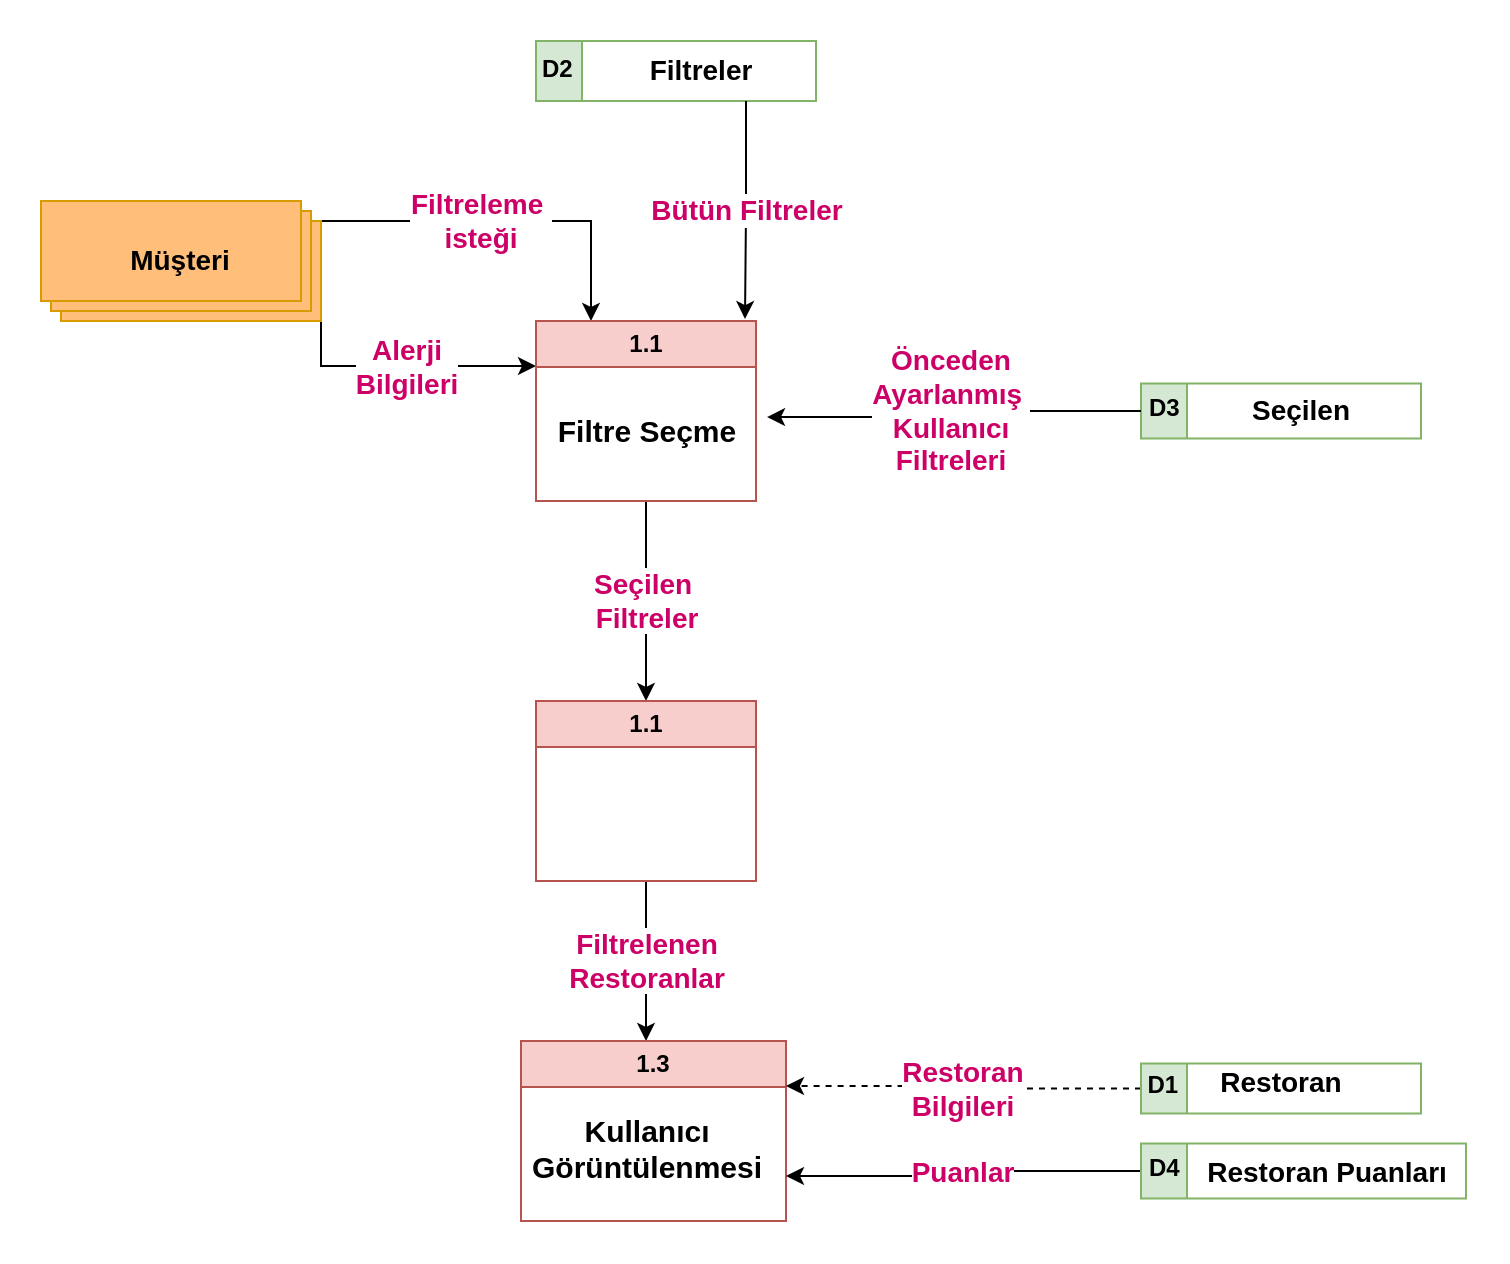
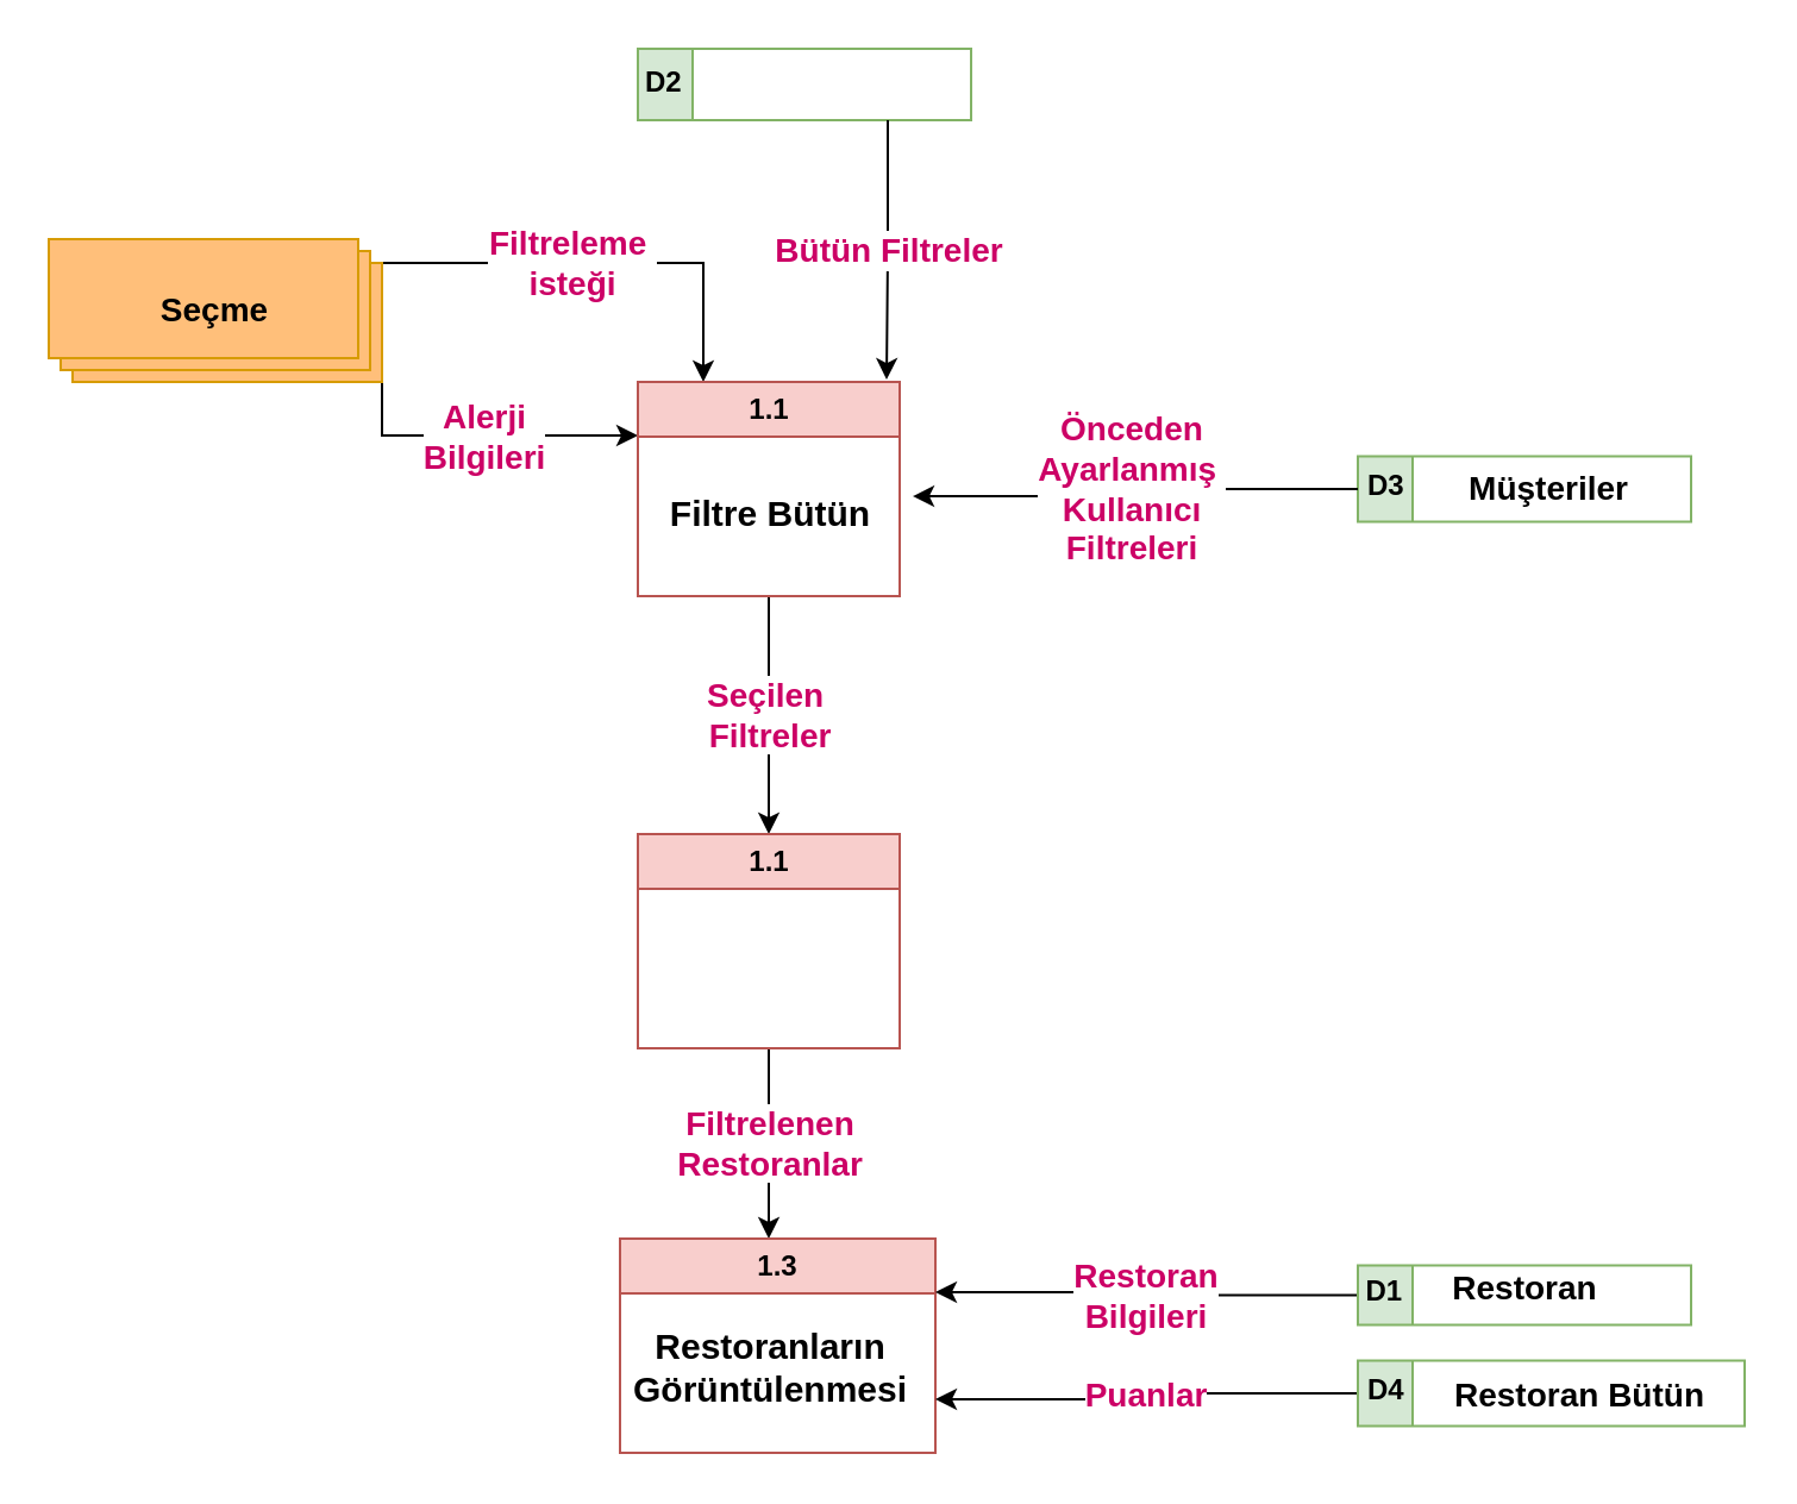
  <mxCell id="0" />
  <mxCell id="1" parent="0" />
  <mxCell id="2" value="&lt;b&gt;&lt;font color=&quot;#cc0066&quot; style=&quot;font-size: 14px;&quot;&gt;Filtreleme&amp;nbsp;&lt;/font&gt;&lt;/b&gt;&lt;div&gt;&lt;b&gt;&lt;font color=&quot;#cc0066&quot; style=&quot;font-size: 14px;&quot;&gt;isteği&lt;/font&gt;&lt;/b&gt;&lt;/div&gt;" style="edgeStyle=orthogonalEdgeStyle;rounded=0;orthogonalLoop=1;jettySize=auto;html=1;exitX=0;exitY=0;exitDx=140;exitDy=10;exitPerimeter=0;entryX=0.25;entryY=0;entryDx=0;entryDy=0;" edge="1" parent="1" source="4" target="6"><mxGeometry x="-0.135" relative="1" as="geometry"><mxPoint as="offset" /></mxGeometry></mxCell>
  <mxCell id="3" value="&lt;b style=&quot;font-size: 14px;&quot;&gt;&lt;font color=&quot;#cc0066&quot; style=&quot;font-size: 14px;&quot;&gt;Alerji&lt;/font&gt;&lt;/b&gt;&lt;div style=&quot;font-size: 14px;&quot;&gt;&lt;b style=&quot;&quot;&gt;&lt;font color=&quot;#cc0066&quot; style=&quot;font-size: 14px;&quot;&gt;Bilgileri&lt;/font&gt;&lt;/b&gt;&lt;/div&gt;" style="edgeStyle=orthogonalEdgeStyle;rounded=0;orthogonalLoop=1;jettySize=auto;html=1;exitX=0;exitY=0;exitDx=140;exitDy=60;exitPerimeter=0;entryX=0;entryY=0.25;entryDx=0;entryDy=0;" edge="1" parent="1" source="4" target="6"><mxGeometry relative="1" as="geometry" /></mxCell>
- <mxCell id="4" value="&lt;span style=&quot;font-size: 14px;&quot;&gt;&lt;b&gt;Müşteri&lt;/b&gt;&lt;/span&gt;" style="verticalLabelPosition=middle;verticalAlign=middle;html=1;shape=mxgraph.basic.layered_rect;dx=10;outlineConnect=0;whiteSpace=wrap;fillColor=#ffbf7a;strokeColor=#d79b00;labelPosition=center;align=center;" vertex="1" parent="1"><mxGeometry x="20" y="100" width="140" height="60" as="geometry" /></mxCell>
+ <mxCell id="4" value="&lt;span style=&quot;font-size: 14px;&quot;&gt;&lt;b&gt;Seçme&lt;/b&gt;&lt;/span&gt;" style="verticalLabelPosition=middle;verticalAlign=middle;html=1;shape=mxgraph.basic.layered_rect;dx=10;outlineConnect=0;whiteSpace=wrap;fillColor=#ffbf7a;strokeColor=#d79b00;labelPosition=center;align=center;" vertex="1" parent="1"><mxGeometry x="20" y="100" width="140" height="60" as="geometry" /></mxCell>
  <mxCell id="5" value="&lt;b style=&quot;font-size: 14px;&quot;&gt;&lt;font color=&quot;#cc0066&quot; style=&quot;font-size: 14px;&quot;&gt;Seçilen&amp;nbsp;&lt;/font&gt;&lt;/b&gt;&lt;div style=&quot;font-size: 14px;&quot;&gt;&lt;b style=&quot;&quot;&gt;&lt;font color=&quot;#cc0066&quot; style=&quot;font-size: 14px;&quot;&gt;Filtreler&lt;/font&gt;&lt;/b&gt;&lt;/div&gt;" style="edgeStyle=orthogonalEdgeStyle;rounded=0;orthogonalLoop=1;jettySize=auto;html=1;exitX=0.5;exitY=1;exitDx=0;exitDy=0;entryX=0.5;entryY=0;entryDx=0;entryDy=0;" edge="1" parent="1" source="6" target="9"><mxGeometry relative="1" as="geometry"><mxPoint as="offset" /></mxGeometry></mxCell>
  <mxCell id="6" value="1.1" style="swimlane;whiteSpace=wrap;html=1;fillColor=#f8cecc;strokeColor=#b85450;" vertex="1" parent="1"><mxGeometry x="267.5" y="160" width="110" height="90" as="geometry" /></mxCell>
- <mxCell id="7" value="&lt;b&gt;&lt;font style=&quot;font-size: 15px;&quot;&gt;Filtre Seçme&lt;/font&gt;&lt;/b&gt;" style="text;html=1;align=center;verticalAlign=middle;resizable=0;points=[];autosize=1;strokeColor=none;fillColor=none;" vertex="1" parent="6"><mxGeometry y="40" width="110" height="30" as="geometry" /></mxCell>
+ <mxCell id="7" value="&lt;b&gt;&lt;font style=&quot;font-size: 15px;&quot;&gt;Filtre Bütün&lt;/font&gt;&lt;/b&gt;" style="text;html=1;align=center;verticalAlign=middle;resizable=0;points=[];autosize=1;strokeColor=none;fillColor=none;" vertex="1" parent="6"><mxGeometry y="40" width="110" height="30" as="geometry" /></mxCell>
  <mxCell id="8" value="&lt;b style=&quot;font-size: 14px;&quot;&gt;&lt;font color=&quot;#cc0066&quot; style=&quot;font-size: 14px;&quot;&gt;Filtrelenen&lt;/font&gt;&lt;/b&gt;&lt;div style=&quot;font-size: 14px;&quot;&gt;&lt;b style=&quot;&quot;&gt;&lt;font color=&quot;#cc0066&quot; style=&quot;font-size: 14px;&quot;&gt;Restoranlar&lt;/font&gt;&lt;/b&gt;&lt;/div&gt;" style="edgeStyle=orthogonalEdgeStyle;rounded=0;orthogonalLoop=1;jettySize=auto;html=1;exitX=0.5;exitY=1;exitDx=0;exitDy=0;" edge="1" parent="1" source="9" target="10"><mxGeometry relative="1" as="geometry"><Array as="points"><mxPoint x="323" y="500" /><mxPoint x="323" y="500" /></Array></mxGeometry></mxCell>
  <mxCell id="9" value="1.1" style="swimlane;whiteSpace=wrap;html=1;fillColor=#f8cecc;strokeColor=#b85450;" vertex="1" parent="1"><mxGeometry x="267.5" y="350" width="110" height="90" as="geometry" /></mxCell>
  <mxCell id="10" value="1.3" style="swimlane;whiteSpace=wrap;html=1;fillColor=#f8cecc;strokeColor=#b85450;" vertex="1" parent="1"><mxGeometry x="260" y="520" width="132.5" height="90" as="geometry" /></mxCell>
- <mxCell id="11" value="&lt;span style=&quot;font-size: 15px;&quot;&gt;&lt;b&gt;Kullanıcı&lt;/b&gt;&lt;/span&gt;&lt;div&gt;&lt;span style=&quot;font-size: 15px;&quot;&gt;&lt;b&gt;Görüntülenmesi&lt;/b&gt;&lt;/span&gt;&lt;/div&gt;" style="text;html=1;align=center;verticalAlign=middle;resizable=0;points=[];autosize=1;strokeColor=none;fillColor=none;" vertex="1" parent="10"><mxGeometry x="-7.5" y="28.75" width="140" height="50" as="geometry" /></mxCell>
+ <mxCell id="11" value="&lt;span style=&quot;font-size: 15px;&quot;&gt;&lt;b&gt;Restoranların&lt;/b&gt;&lt;/span&gt;&lt;div&gt;&lt;span style=&quot;font-size: 15px;&quot;&gt;&lt;b&gt;Görüntülenmesi&lt;/b&gt;&lt;/span&gt;&lt;/div&gt;" style="text;html=1;align=center;verticalAlign=middle;resizable=0;points=[];autosize=1;strokeColor=none;fillColor=none;" vertex="1" parent="10"><mxGeometry x="-7.5" y="28.75" width="140" height="50" as="geometry" /></mxCell>
  <mxCell id="12" value="D2" style="swimlane;horizontal=0;whiteSpace=wrap;html=1;startSize=23;textDirection=vertical-lr;fillColor=#d5e8d4;strokeColor=#82b366;" vertex="1" parent="1"><mxGeometry x="267.5" y="20" width="140" height="30" as="geometry" /></mxCell>
- <mxCell id="13" value="&lt;b&gt;&lt;font style=&quot;font-size: 14px;&quot;&gt;Filtreler&lt;/font&gt;&lt;/b&gt;" style="text;html=1;align=center;verticalAlign=middle;resizable=0;points=[];autosize=1;strokeColor=none;fillColor=none;" vertex="1" parent="12"><mxGeometry x="47.5" width="70" height="30" as="geometry" /></mxCell>
  <mxCell id="14" value="D3" style="swimlane;horizontal=0;whiteSpace=wrap;html=1;startSize=23;textDirection=vertical-lr;fillColor=#d5e8d4;strokeColor=#82b366;" vertex="1" parent="1"><mxGeometry x="570" y="191.25" width="140" height="27.5" as="geometry" /></mxCell>
- <mxCell id="15" value="&lt;b style=&quot;font-size: 14px;&quot;&gt;&lt;font color=&quot;#cc0066&quot; style=&quot;font-size: 14px;&quot;&gt;Restoran&lt;/font&gt;&lt;/b&gt;&lt;div style=&quot;font-size: 14px;&quot;&gt;&lt;b style=&quot;&quot;&gt;&lt;font color=&quot;#cc0066&quot; style=&quot;font-size: 14px;&quot;&gt;Bilgileri&lt;/font&gt;&lt;/b&gt;&lt;/div&gt;" style="edgeStyle=orthogonalEdgeStyle;rounded=0;orthogonalLoop=1;jettySize=auto;html=1;exitX=0;exitY=0.5;exitDx=0;exitDy=0;entryX=1;entryY=0.25;entryDx=0;entryDy=0;dashed=1;" edge="1" parent="1" source="16" target="10"><mxGeometry relative="1" as="geometry" /></mxCell>
+ <mxCell id="15" value="&lt;b style=&quot;font-size: 14px;&quot;&gt;&lt;font color=&quot;#cc0066&quot; style=&quot;font-size: 14px;&quot;&gt;Restoran&lt;/font&gt;&lt;/b&gt;&lt;div style=&quot;font-size: 14px;&quot;&gt;&lt;b style=&quot;&quot;&gt;&lt;font color=&quot;#cc0066&quot; style=&quot;font-size: 14px;&quot;&gt;Bilgileri&lt;/font&gt;&lt;/b&gt;&lt;/div&gt;" style="edgeStyle=orthogonalEdgeStyle;rounded=0;orthogonalLoop=1;jettySize=auto;html=1;exitX=0;exitY=0.5;exitDx=0;exitDy=0;entryX=1;entryY=0.25;entryDx=0;entryDy=0;" edge="1" parent="1" source="16" target="10"><mxGeometry relative="1" as="geometry" /></mxCell>
  <mxCell id="16" value="D1" style="swimlane;horizontal=0;whiteSpace=wrap;html=1;startSize=23;textDirection=vertical-lr;fillColor=#d5e8d4;strokeColor=#82b366;" vertex="1" parent="1"><mxGeometry x="570" y="531.25" width="140" height="25" as="geometry" /></mxCell>
  <mxCell id="17" value="&lt;b&gt;&lt;font style=&quot;font-size: 14px;&quot;&gt;Restoran&lt;/font&gt;&lt;/b&gt;" style="text;html=1;align=center;verticalAlign=middle;resizable=0;points=[];autosize=1;strokeColor=none;fillColor=none;" vertex="1" parent="16"><mxGeometry x="30" y="-5" width="80" height="30" as="geometry" /></mxCell>
  <mxCell id="18" value="&lt;b&gt;&lt;font color=&quot;#cc0066&quot; style=&quot;font-size: 14px;&quot;&gt;Puanlar&lt;/font&gt;&lt;/b&gt;" style="edgeStyle=orthogonalEdgeStyle;rounded=0;orthogonalLoop=1;jettySize=auto;html=1;exitX=0;exitY=0.5;exitDx=0;exitDy=0;entryX=1;entryY=0.75;entryDx=0;entryDy=0;" edge="1" parent="1" source="19" target="10"><mxGeometry relative="1" as="geometry" /></mxCell>
  <mxCell id="19" value="D4" style="swimlane;horizontal=0;whiteSpace=wrap;html=1;startSize=23;textDirection=vertical-lr;fillColor=#d5e8d4;strokeColor=#82b366;" vertex="1" parent="1"><mxGeometry x="570" y="571.25" width="162.5" height="27.5" as="geometry" /></mxCell>
- <mxCell id="20" value="&lt;b&gt;&lt;font style=&quot;font-size: 14px;&quot;&gt;Restoran Puanları&lt;/font&gt;&lt;/b&gt;" style="text;html=1;align=center;verticalAlign=middle;resizable=0;points=[];autosize=1;strokeColor=none;fillColor=none;" vertex="1" parent="19"><mxGeometry x="22.5" width="140" height="30" as="geometry" /></mxCell>
+ <mxCell id="20" value="&lt;b&gt;&lt;font style=&quot;font-size: 14px;&quot;&gt;Restoran Bütün&lt;/font&gt;&lt;/b&gt;" style="text;html=1;align=center;verticalAlign=middle;resizable=0;points=[];autosize=1;strokeColor=none;fillColor=none;" vertex="1" parent="19"><mxGeometry x="22.5" width="140" height="30" as="geometry" /></mxCell>
  <mxCell id="21" value="&lt;b&gt;&lt;font color=&quot;#cc0066&quot; style=&quot;font-size: 14px;&quot;&gt;Bütün Filtreler&lt;/font&gt;&lt;/b&gt;" style="edgeStyle=orthogonalEdgeStyle;rounded=0;orthogonalLoop=1;jettySize=auto;html=1;exitX=0.75;exitY=1;exitDx=0;exitDy=0;entryX=0.95;entryY=-0.011;entryDx=0;entryDy=0;entryPerimeter=0;" edge="1" parent="1" source="12" target="6"><mxGeometry relative="1" as="geometry" /></mxCell>
  <mxCell id="22" value="&lt;b style=&quot;font-size: 14px;&quot;&gt;&lt;font color=&quot;#cc0066&quot; style=&quot;font-size: 14px;&quot;&gt;Önceden&lt;/font&gt;&lt;/b&gt;&lt;div style=&quot;font-size: 14px;&quot;&gt;&lt;b&gt;&lt;font color=&quot;#cc0066&quot; style=&quot;font-size: 14px;&quot;&gt;Ayarlanmış&amp;nbsp;&lt;/font&gt;&lt;/b&gt;&lt;/div&gt;&lt;div style=&quot;font-size: 14px;&quot;&gt;&lt;b&gt;&lt;font color=&quot;#cc0066&quot; style=&quot;font-size: 14px;&quot;&gt;Kullanıcı&lt;/font&gt;&lt;/b&gt;&lt;/div&gt;&lt;div style=&quot;font-size: 14px;&quot;&gt;&lt;b style=&quot;&quot;&gt;&lt;font color=&quot;#cc0066&quot; style=&quot;font-size: 14px;&quot;&gt;Filtreleri&lt;/font&gt;&lt;/b&gt;&lt;/div&gt;" style="edgeStyle=orthogonalEdgeStyle;rounded=0;orthogonalLoop=1;jettySize=auto;html=1;exitX=0;exitY=0.5;exitDx=0;exitDy=0;entryX=1.05;entryY=0.267;entryDx=0;entryDy=0;entryPerimeter=0;" edge="1" parent="1" source="14" target="7"><mxGeometry relative="1" as="geometry" /></mxCell>
- <mxCell id="23" value="&lt;b&gt;&lt;font style=&quot;font-size: 14px;&quot;&gt;Seçilen&lt;/font&gt;&lt;/b&gt;" style="text;html=1;align=center;verticalAlign=middle;resizable=0;points=[];autosize=1;strokeColor=none;fillColor=none;" vertex="1" parent="1"><mxGeometry x="605" y="190" width="90" height="30" as="geometry" /></mxCell>
+ <mxCell id="23" value="&lt;b&gt;&lt;font style=&quot;font-size: 14px;&quot;&gt;Müşteriler&lt;/font&gt;&lt;/b&gt;" style="text;html=1;align=center;verticalAlign=middle;resizable=0;points=[];autosize=1;strokeColor=none;fillColor=none;" vertex="1" parent="1"><mxGeometry x="605" y="190" width="90" height="30" as="geometry" /></mxCell>
